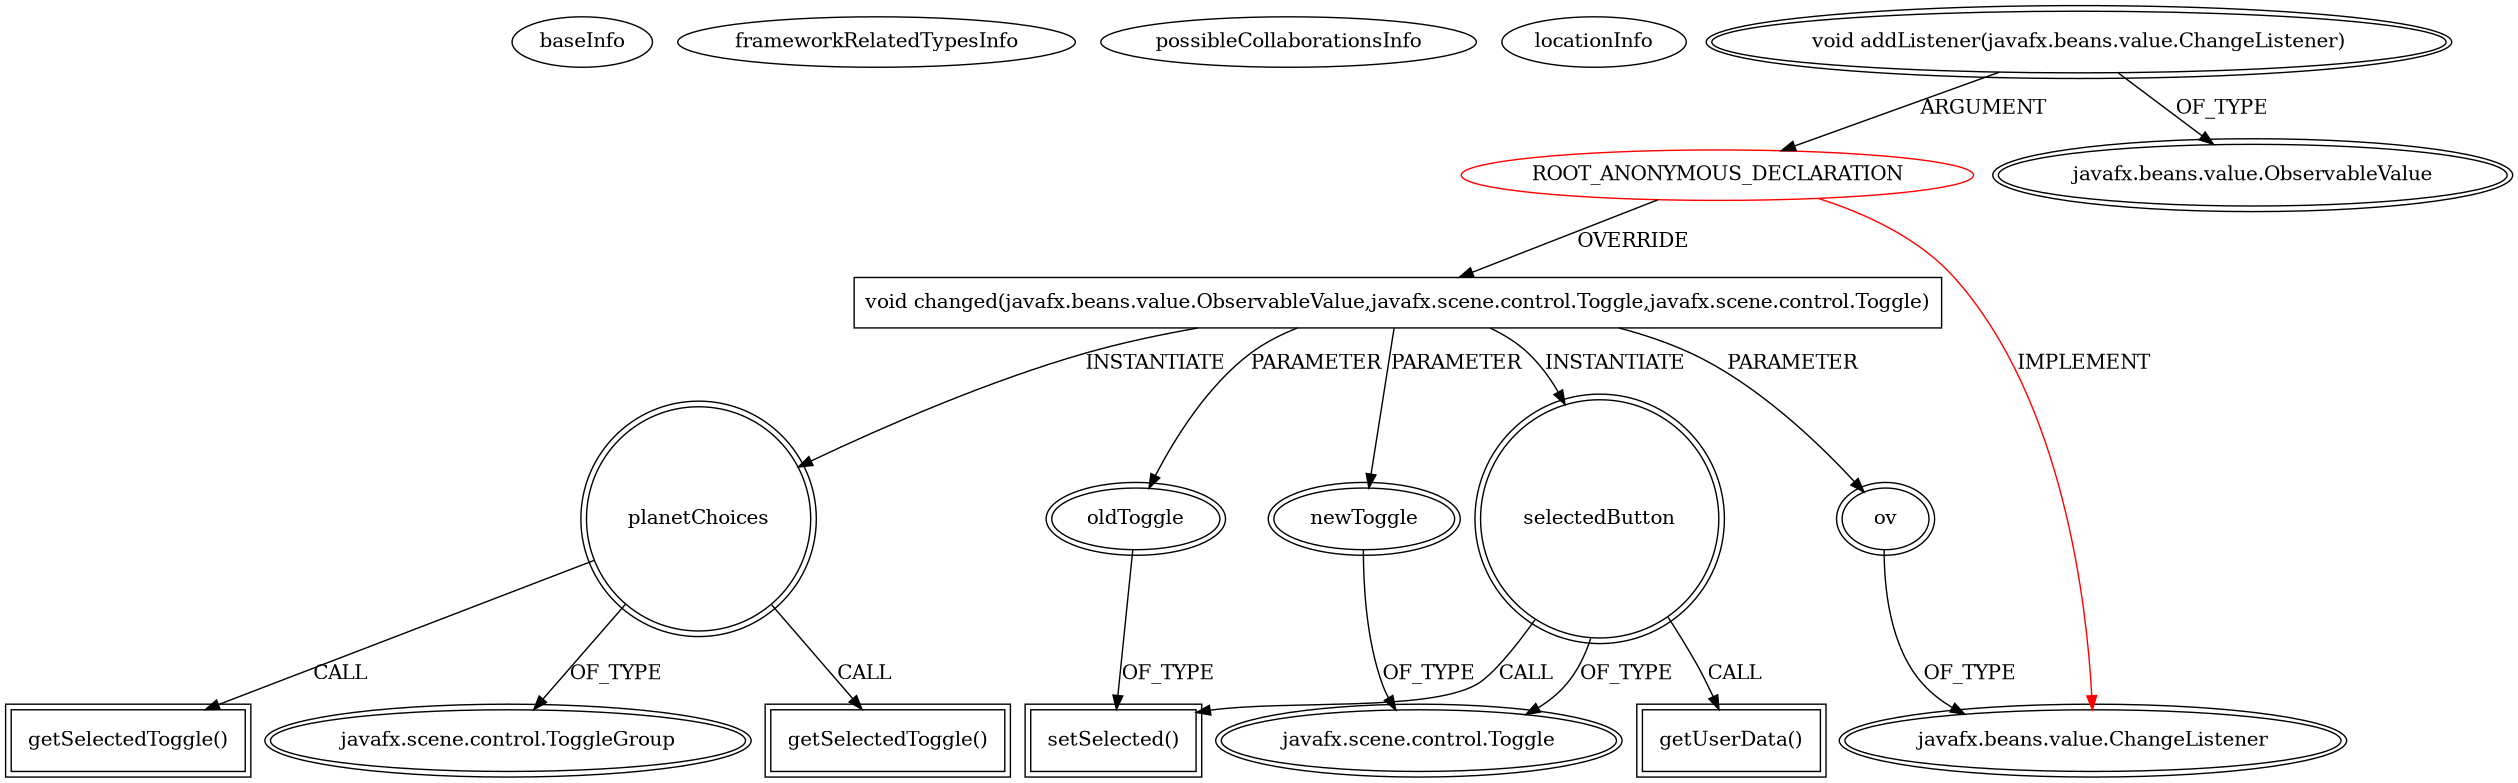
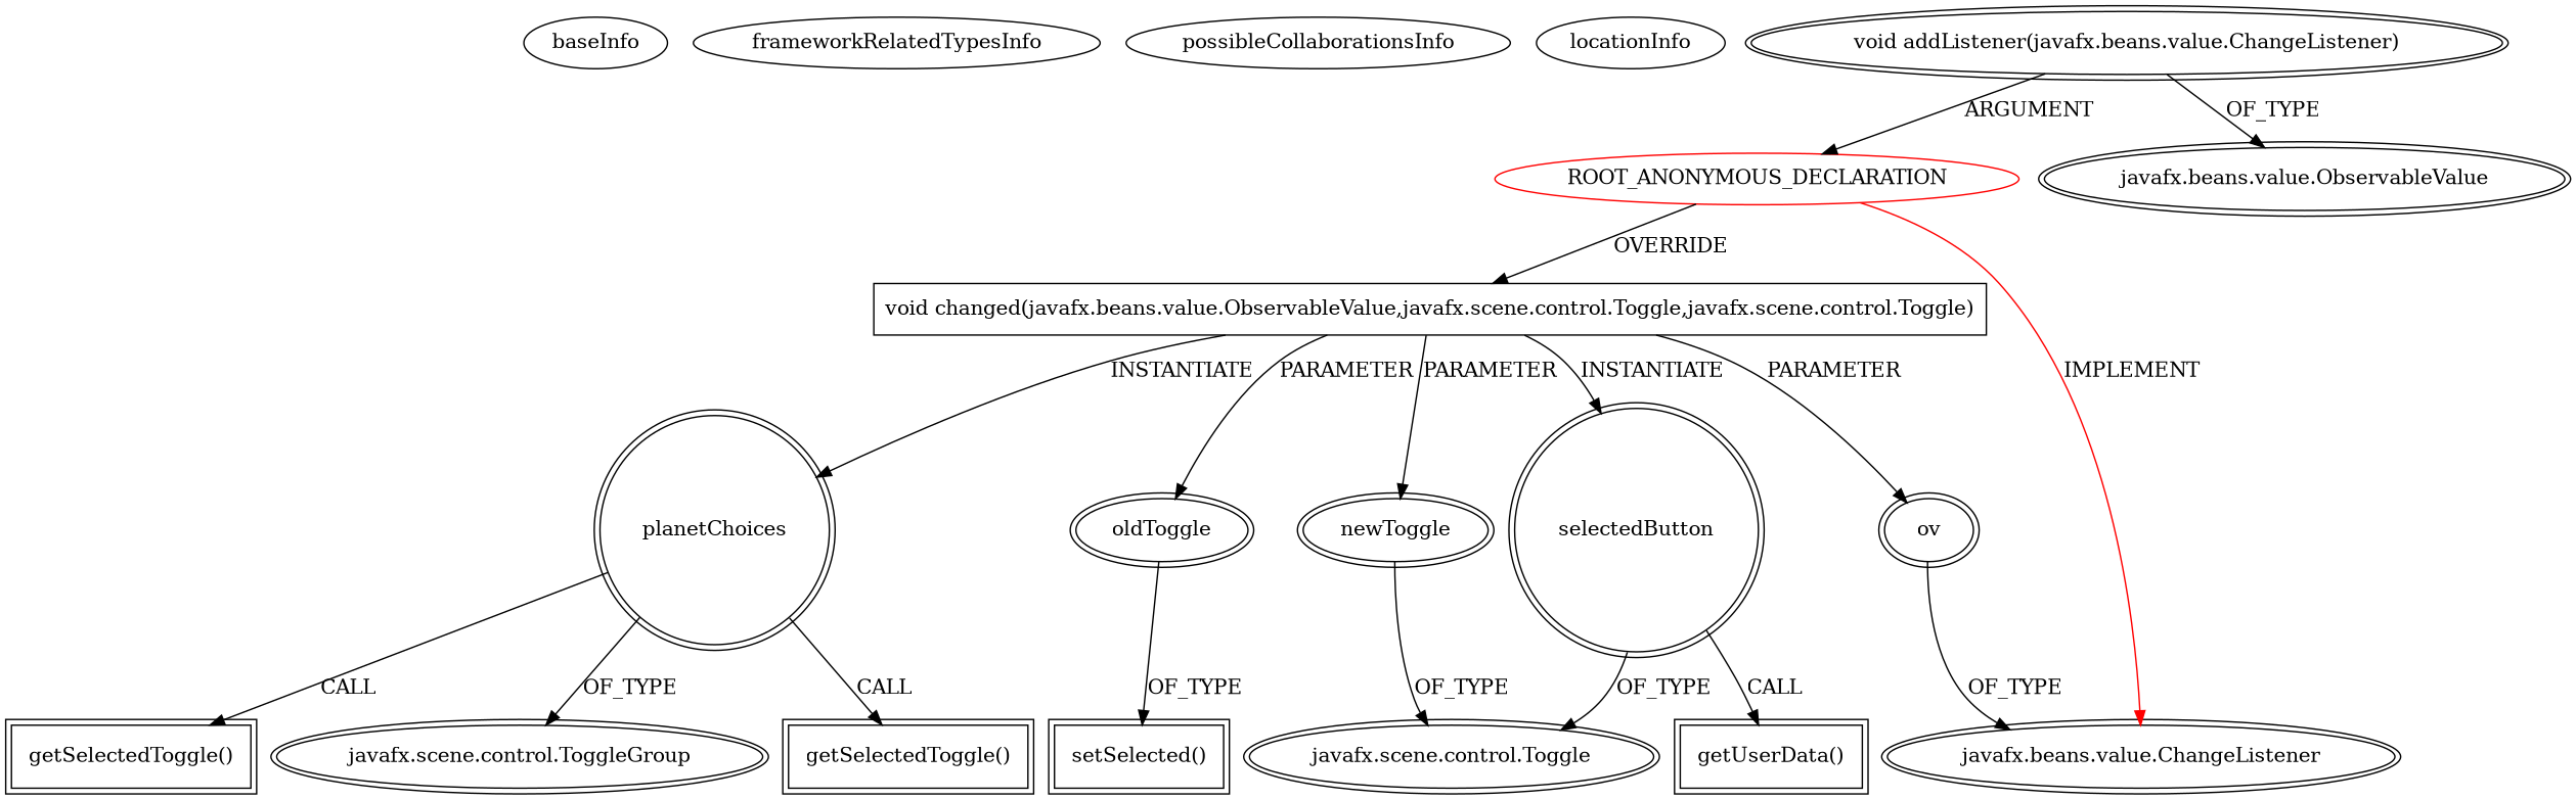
  digraph {
    node [isFrameworkType=true peripheries=2]
    baseInfo [category=extension_graph graphId=2783 isAnonymous=true possibleRelation=false isFrameworkType="" peripheries=""]
    frameworkRelatedTypesInfo [0="javafx.beans.value.ChangeListener" isFrameworkType="" peripheries=""]
    possibleCollaborationsInfo [isFrameworkType="" peripheries=""]
    locationInfo [contextSignature="void gotoTravel()" filePath="/gossipgirls-spacetraders/spacetraders-master/src/spacetraders/SpaceTraders.java" graphId=2783 projectName="gossipgirls-spacetraders" isFrameworkType="" peripheries=""]
    n5 [color=red isFrameworkType=false label=ROOT_ANONYMOUS_DECLARATION vertexType=ROOT_ANONYMOUS_DECLARATION peripheries=""]
    n6 [label="javafx.beans.value.ChangeListener" vertexType=FRAMEWORK_INTERFACE_TYPE]
    n7 [isFrameworkType=false label="void changed(javafx.beans.value.ObservableValue,javafx.scene.control.Toggle,javafx.scene.control.Toggle)" shape=box vertexType=OVERRIDING_METHOD_DECLARATION peripheries=""]
    n8 [label=ov vertexType=PARAMETER_DECLARATION]
    n9 [label=oldToggle vertexType=PARAMETER_DECLARATION]
    n10 [label=newToggle vertexType=PARAMETER_DECLARATION]
    n11 [label=planetChoices shape=circle vertexType=VARIABLE_EXPRESION]
    n12 [label=selectedButton shape=circle vertexType=VARIABLE_EXPRESION]
    n13 [label="void addListener(javafx.beans.value.ChangeListener)" vertexType=OUTSIDE_CALL]
    n14 [label="javafx.beans.value.ObservableValue" vertexType=FRAMEWORK_INTERFACE_TYPE]
    n15 [label="setSelected()" shape=box vertexType=INSIDE_CALL]
    n16 [label="javafx.scene.control.Toggle" vertexType=FRAMEWORK_INTERFACE_TYPE]
    n17 [label="javafx.scene.control.ToggleGroup" vertexType=FRAMEWORK_CLASS_TYPE]
    n18 [label="getSelectedToggle()" shape=box vertexType=INSIDE_CALL]
    n19 [label="getSelectedToggle()" shape=box vertexType=INSIDE_CALL]
    n20 [label="getUserData()" shape=box vertexType=INSIDE_CALL]
    n5 -> n6 [color=red label=IMPLEMENT]
    n5 -> n7 [label=OVERRIDE]
    n7 -> n8 [label=PARAMETER]
    n7 -> n9 [label=PARAMETER]
    n7 -> n10 [label=PARAMETER]
    n7 -> n11 [label=INSTANTIATE]
    n7 -> n12 [label=INSTANTIATE]
    n8 -> n6 [label=OF_TYPE]
    n9 -> n15 [label=OF_TYPE]
    n10 -> n16 [label=OF_TYPE]
    n11 -> n17 [label=OF_TYPE]
    n11 -> n18 [label=CALL]
    n11 -> n19 [label=CALL]
-   n12 -> n15 [label=CALL]
    n12 -> n16 [label=OF_TYPE]
    n12 -> n20 [label=CALL]
    n13 -> n5 [label=ARGUMENT]
    n13 -> n14 [label=OF_TYPE]
  }
